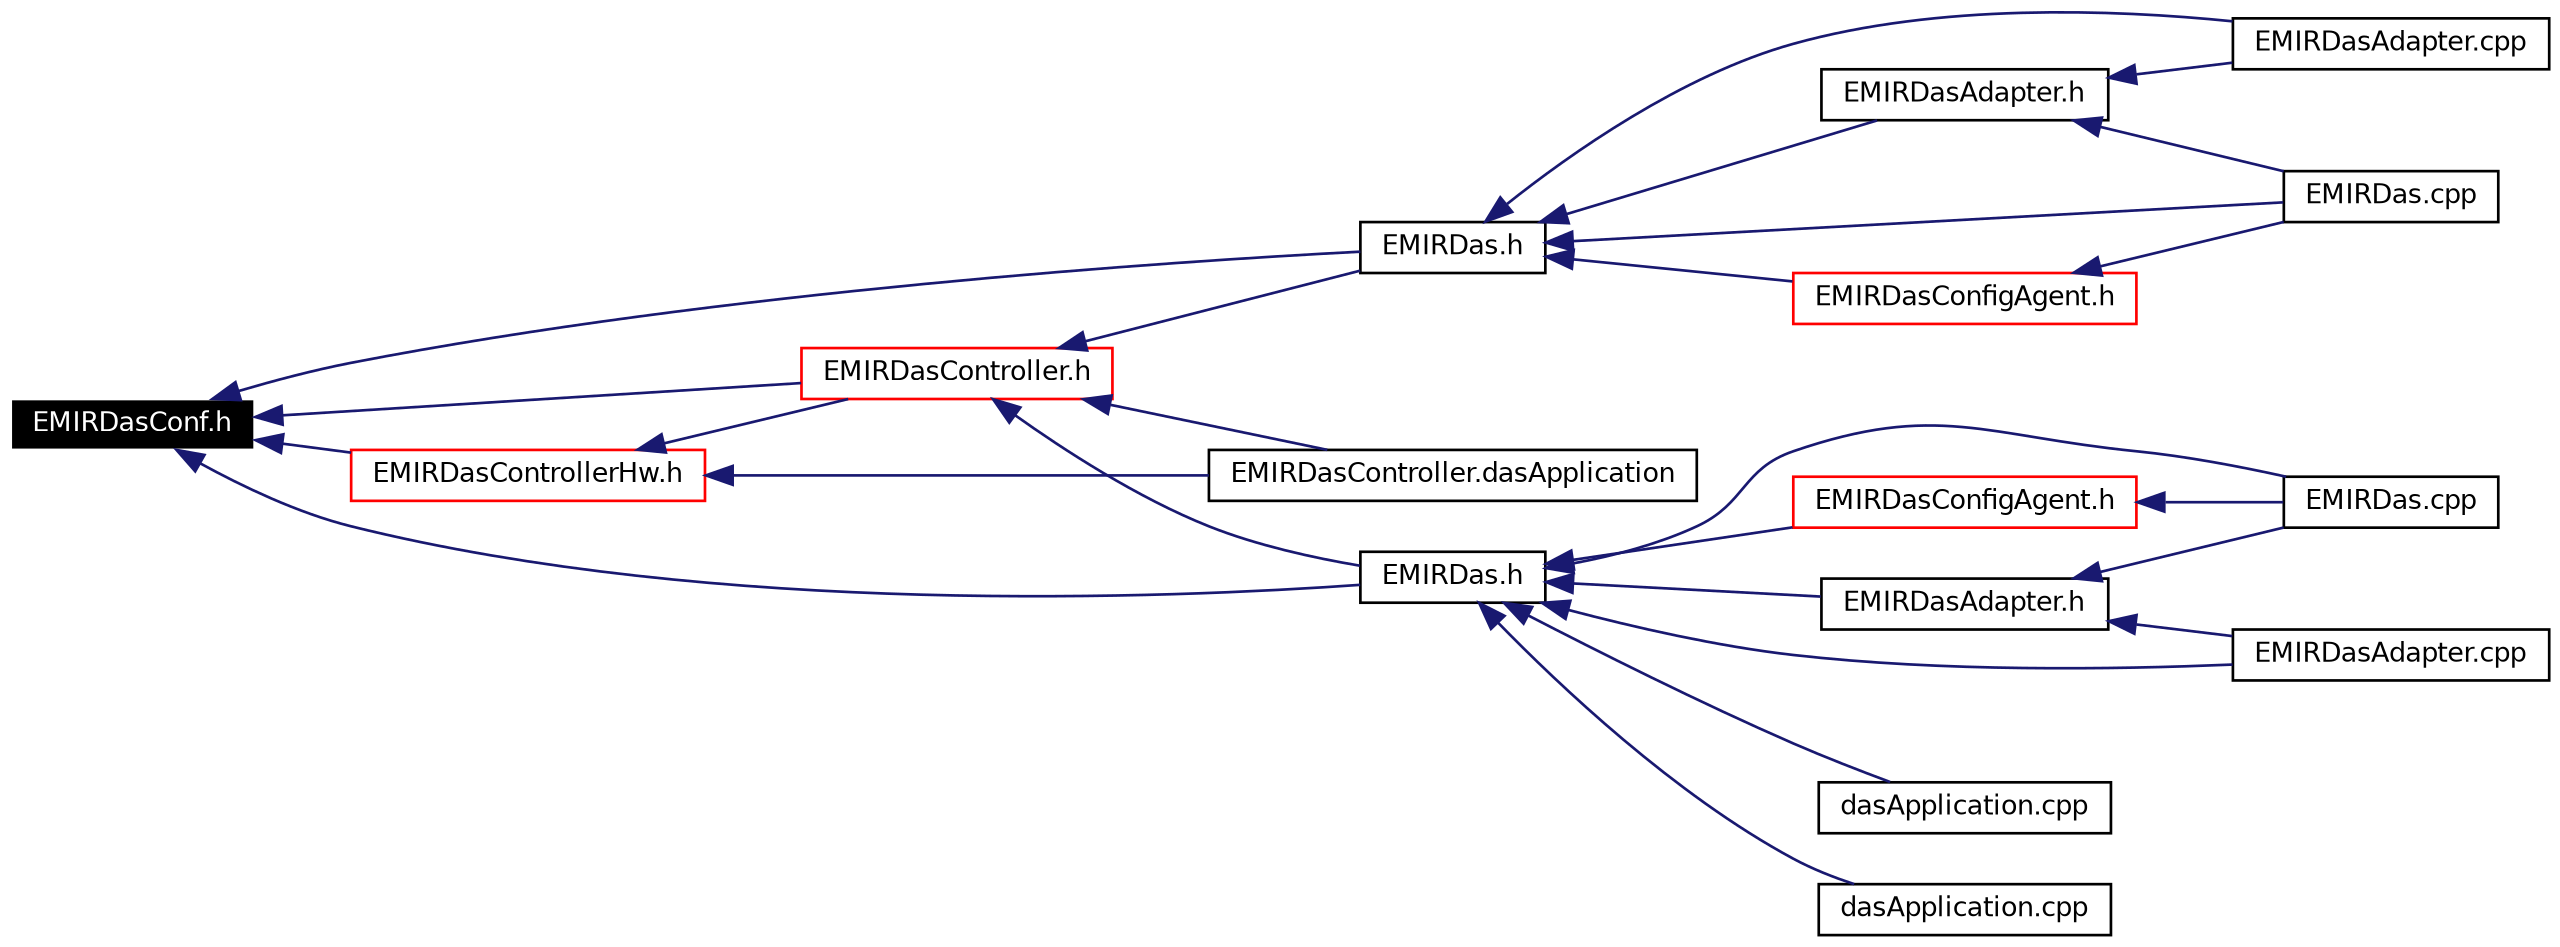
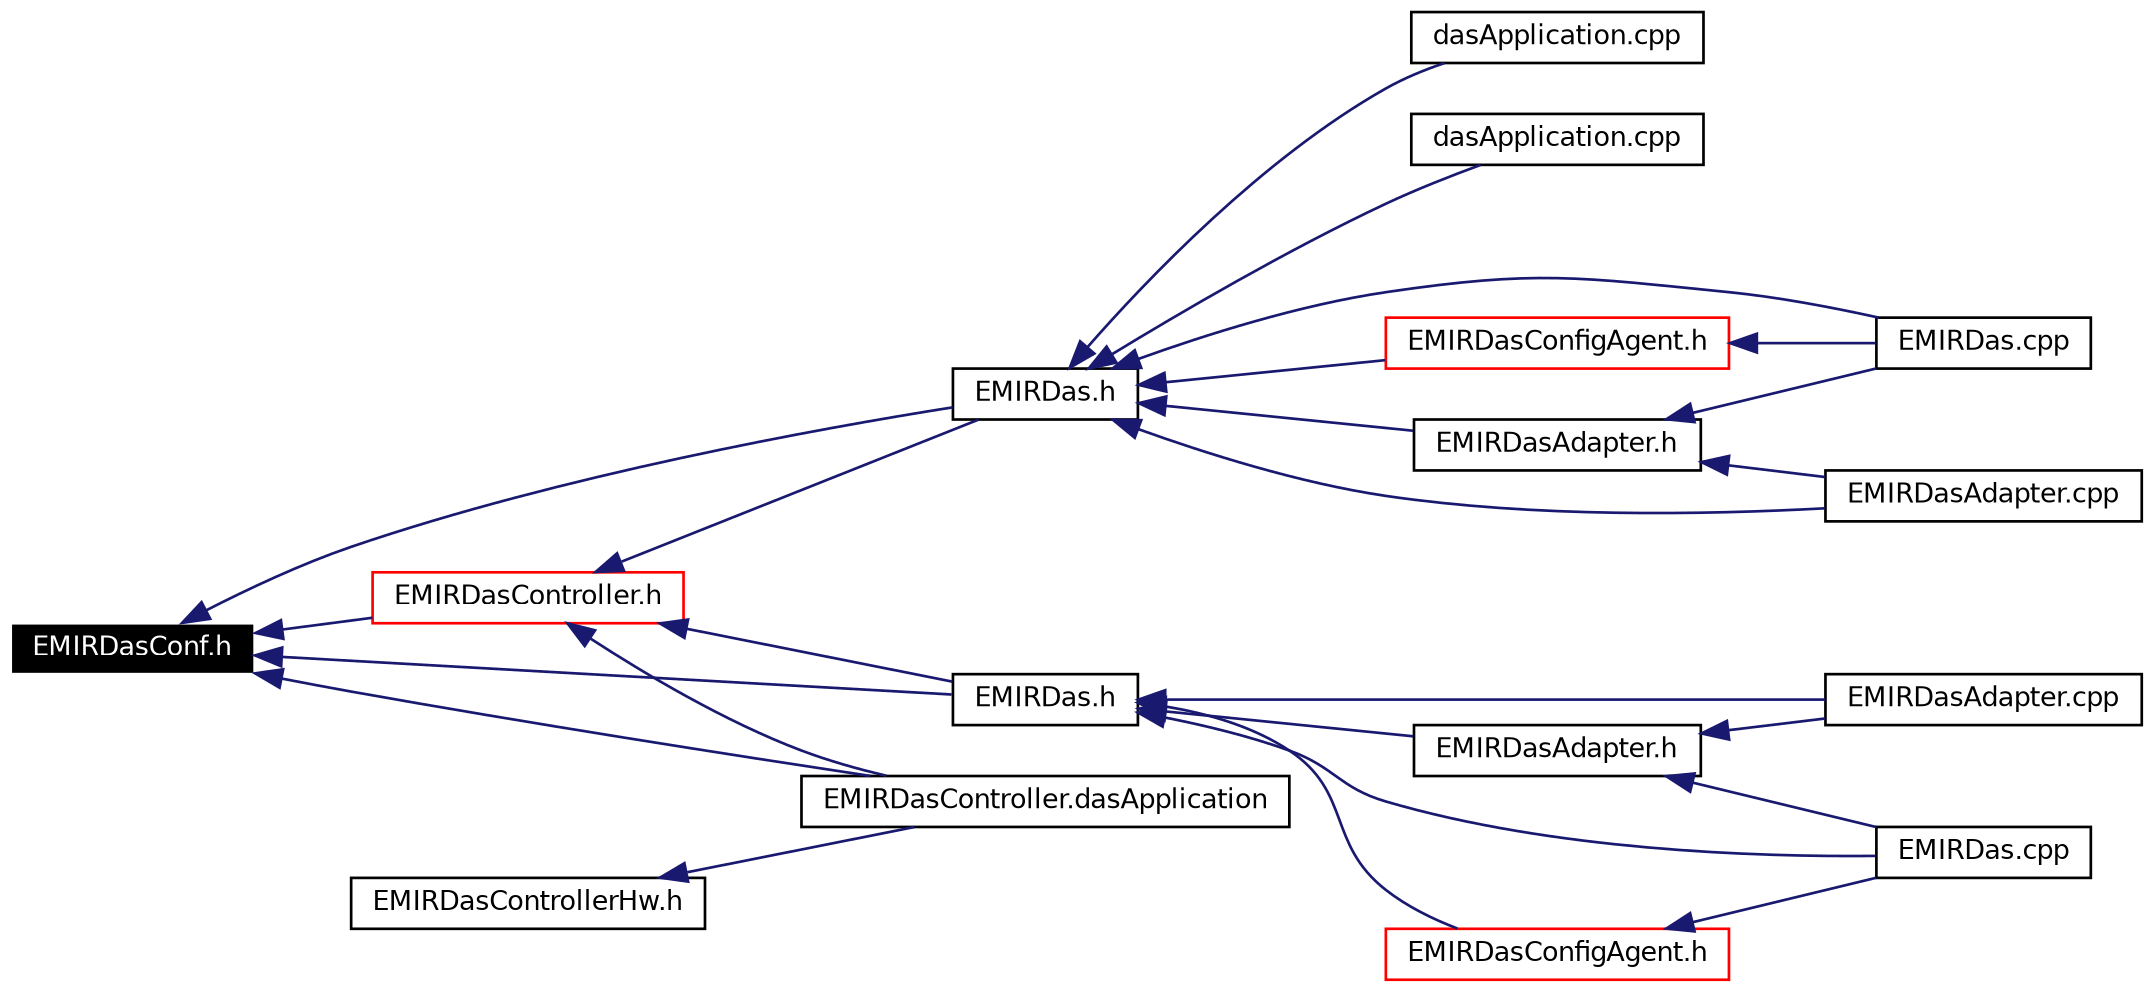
  digraph {
    rankdir=LR
    node [color=black fillcolor=white fontname=Helvetica fontsize=10 shape=record style=filled]
    edge [color=midnightblue dir=back fontname=Helvetica fontsize=10 labelfontname=Helvetica labelfontsize=10 style=solid]
    n1 [color=white fillcolor=black fontcolor=white height=0.2 label="EMIRDasConf.h" width=0.4]
    n2 [height=0.2 label="EMIRDas.h" width=0.4]
    n3 [height=0.2 label="EMIRDas.h" width=0.4]
-   n4 [color=red height=0.2 label="EMIRDasControllerHw.h" width=0.4]
+   n4 [height=0.2 label="EMIRDasControllerHw.h" width=0.4]
    n5 [color=red height=0.2 label="EMIRDasController.h" width=0.4]
    n6 [height=0.2 label="EMIRDas.cpp" width=0.4]
    n7 [height=0.2 label="EMIRDasAdapter.h" width=0.4]
    n8 [height=0.2 label="EMIRDasAdapter.cpp" width=0.4]
    n9 [color=red height=0.2 label="EMIRDasConfigAgent.h" width=0.4]
    n10 [height=0.2 label="EMIRDas.cpp" width=0.4]
    n11 [height=0.2 label="EMIRDasAdapter.h" width=0.4]
    n12 [height=0.2 label="EMIRDasAdapter.cpp" width=0.4]
    n13 [color=red height=0.2 label="EMIRDasConfigAgent.h" width=0.4]
    n14 [height=0.2 label="dasApplication.cpp" width=0.4]
    n15 [height=0.2 label="dasApplication.cpp" width=0.4]
    n16 [height=0.2 label="EMIRDasController.dasApplication" width=0.4]
    n1 -> n2
    n1 -> n3
-   n1 -> n4
+   n1 -> n16
    n1 -> n5
    n2 -> n6
    n2 -> n7
    n2 -> n8
    n2 -> n9
    n3 -> n10
    n3 -> n11
    n3 -> n12
    n3 -> n13
    n3 -> n14
    n3 -> n15
-   n4 -> n5
    n4 -> n16
    n5 -> n2
    n5 -> n3
    n5 -> n16
    n7 -> n6
    n7 -> n8
    n9 -> n6
    n11 -> n10
    n11 -> n12
    n13 -> n10
  }
